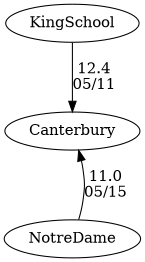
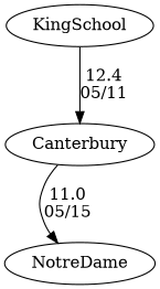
  digraph {
    edge [random=random]
    KingSchool
    Canterbury
    NotreDame
    KingSchool -> Canterbury [label="12.4\n05/11" weight=88]
-   NotreDame -> Canterbury [label="11.0\n05/15" weight=89]
+   Canterbury -> NotreDame [label="11.0\n05/15" weight=89]
  }
